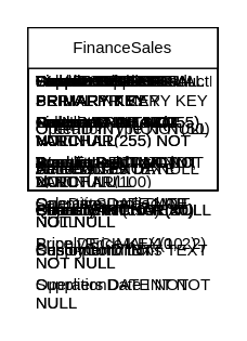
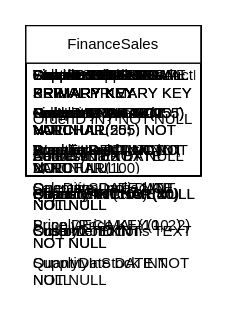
  <mxCell id="0" />
  <mxCell id="1" parent="0" />
  <mxCell id="2" value="Products" style="swimlane;fontStyle=0;childLayout=stackLayout;horizontal=1;startSize=30;horizontalStack=0;resizeParent=1;resizeParentMax=0;resizeLast=0;collapsible=1;marginBottom=0;whiteSpace=wrap;html=1;" parent="1" vertex="1"><mxGeometry x="20" y="20" width="140" height="120" as="geometry" /></mxCell>
- <mxCell id="3" value="ProductID SERIAL PRIMARY KEY" style="text;strokeColor=none;fillColor=none;align=left;verticalAlign=middle;spacingLeft=4;spacingRight=4;overflow=hidden;points=[[0,0.5],[1,0.5]];portConstraint=eastwest;rotatable=0;whiteSpace=wrap;html=1;" parent="2" vertex="1"><mxGeometry y="30" width="140" height="30" as="geometry" /></mxCell>
+ <mxCell id="3" value="Finances SERIAL PRIMARY KEY" style="text;strokeColor=none;fillColor=none;align=left;verticalAlign=middle;spacingLeft=4;spacingRight=4;overflow=hidden;points=[[0,0.5],[1,0.5]];portConstraint=eastwest;rotatable=0;whiteSpace=wrap;html=1;" parent="2" vertex="1"><mxGeometry y="30" width="140" height="30" as="geometry" /></mxCell>
  <mxCell id="4" value="Name VARCHAR(255) NOT NULL" style="text;strokeColor=none;fillColor=none;align=left;verticalAlign=middle;spacingLeft=4;spacingRight=4;overflow=hidden;points=[[0,0.5],[1,0.5]];portConstraint=eastwest;rotatable=0;whiteSpace=wrap;html=1;" parent="2" vertex="1"><mxGeometry y="60" width="140" height="30" as="geometry" /></mxCell>
  <mxCell id="5" value="SportType VARCHAR(100)" style="text;strokeColor=none;fillColor=none;align=left;verticalAlign=middle;spacingLeft=4;spacingRight=4;overflow=hidden;points=[[0,0.5],[1,0.5]];portConstraint=eastwest;rotatable=0;whiteSpace=wrap;html=1;" parent="2" vertex="1"><mxGeometry y="90" width="140" height="30" as="geometry" /></mxCell>
- <mxCell id="6" value="Characteristics TEXT" style="text;strokeColor=none;fillColor=none;align=left;verticalAlign=middle;spacingLeft=4;spacingRight=4;overflow=hidden;points=[[0,0.5],[1,0.5]];portConstraint=eastwest;rotatable=0;whiteSpace=wrap;html=1;" parent="2" vertex="1"><mxGeometry y="120" width="140" height="30" as="geometry" /></mxCell>
+ <mxCell id="6" value="Characteristics KEY" style="text;strokeColor=none;fillColor=none;align=left;verticalAlign=middle;spacingLeft=4;spacingRight=4;overflow=hidden;points=[[0,0.5],[1,0.5]];portConstraint=eastwest;rotatable=0;whiteSpace=wrap;html=1;" parent="2" vertex="1"><mxGeometry y="120" width="140" height="30" as="geometry" /></mxCell>
  <mxCell id="7" value="Price DECIMAL(10, 2) NOT NULL" style="text;strokeColor=none;fillColor=none;align=left;verticalAlign=middle;spacingLeft=4;spacingRight=4;overflow=hidden;points=[[0,0.5],[1,0.5]];portConstraint=eastwest;rotatable=0;whiteSpace=wrap;html=1;" parent="2" vertex="1"><mxGeometry y="150" width="140" height="30" as="geometry" /></mxCell>
- <mxCell id="8" value="OperationDate INT NOT NULL" style="text;strokeColor=none;fillColor=none;align=left;verticalAlign=middle;spacingLeft=4;spacingRight=4;overflow=hidden;points=[[0,0.5],[1,0.5]];portConstraint=eastwest;rotatable=0;whiteSpace=wrap;html=1;" parent="2" vertex="1"><mxGeometry y="180" width="140" height="30" as="geometry" /></mxCell>
+ <mxCell id="8" value="QuantityInStock INT NOT NULL" style="text;strokeColor=none;fillColor=none;align=left;verticalAlign=middle;spacingLeft=4;spacingRight=4;overflow=hidden;points=[[0,0.5],[1,0.5]];portConstraint=eastwest;rotatable=0;whiteSpace=wrap;html=1;" parent="2" vertex="1"><mxGeometry y="180" width="140" height="30" as="geometry" /></mxCell>
  <mxCell id="9" value="Suppliers" style="swimlane;fontStyle=0;childLayout=stackLayout;horizontal=1;startSize=30;horizontalStack=0;resizeParent=1;resizeParentMax=0;resizeLast=0;collapsible=1;marginBottom=0;whiteSpace=wrap;html=1;" parent="1" vertex="1"><mxGeometry x="20" y="20" width="140" height="120" as="geometry" /></mxCell>
  <mxCell id="10" value="SupplierID SERIAL PRIMARY KEY" style="text;strokeColor=none;fillColor=none;align=left;verticalAlign=middle;spacingLeft=4;spacingRight=4;overflow=hidden;points=[[0,0.5],[1,0.5]];portConstraint=eastwest;rotatable=0;whiteSpace=wrap;html=1;" parent="9" vertex="1"><mxGeometry y="30" width="140" height="30" as="geometry" /></mxCell>
  <mxCell id="11" value="CompanyName VARCHAR(255) NOT NULL" style="text;strokeColor=none;fillColor=none;align=left;verticalAlign=middle;spacingLeft=4;spacingRight=4;overflow=hidden;points=[[0,0.5],[1,0.5]];portConstraint=eastwest;rotatable=0;whiteSpace=wrap;html=1;" parent="9" vertex="1"><mxGeometry y="60" width="140" height="30" as="geometry" /></mxCell>
  <mxCell id="12" value="Address TEXT" style="text;strokeColor=none;fillColor=none;align=left;verticalAlign=middle;spacingLeft=4;spacingRight=4;overflow=hidden;points=[[0,0.5],[1,0.5]];portConstraint=eastwest;rotatable=0;whiteSpace=wrap;html=1;" parent="9" vertex="1"><mxGeometry y="90" width="140" height="30" as="geometry" /></mxCell>
  <mxCell id="13" value="Phone VARCHAR(20)" style="text;strokeColor=none;fillColor=none;align=left;verticalAlign=middle;spacingLeft=4;spacingRight=4;overflow=hidden;points=[[0,0.5],[1,0.5]];portConstraint=eastwest;rotatable=0;whiteSpace=wrap;html=1;" parent="9" vertex="1"><mxGeometry y="120" width="140" height="30" as="geometry" /></mxCell>
  <mxCell id="14" value="SupplyConditions TEXT" style="text;strokeColor=none;fillColor=none;align=left;verticalAlign=middle;spacingLeft=4;spacingRight=4;overflow=hidden;points=[[0,0.5],[1,0.5]];portConstraint=eastwest;rotatable=0;whiteSpace=wrap;html=1;" parent="9" vertex="1"><mxGeometry y="150" width="140" height="30" as="geometry" /></mxCell>
  <mxCell id="15" value="Customers" style="swimlane;fontStyle=0;childLayout=stackLayout;horizontal=1;startSize=30;horizontalStack=0;resizeParent=1;resizeParentMax=0;resizeLast=0;collapsible=1;marginBottom=0;whiteSpace=wrap;html=1;" parent="1" vertex="1"><mxGeometry x="20" y="20" width="140" height="120" as="geometry" /></mxCell>
  <mxCell id="16" value="CustomerID SERIAL PRIMARY KEY" style="text;strokeColor=none;fillColor=none;align=left;verticalAlign=middle;spacingLeft=4;spacingRight=4;overflow=hidden;points=[[0,0.5],[1,0.5]];portConstraint=eastwest;rotatable=0;whiteSpace=wrap;html=1;" parent="15" vertex="1"><mxGeometry y="30" width="140" height="30" as="geometry" /></mxCell>
  <mxCell id="17" value="FullName VARCHAR(255) NOT NULL" style="text;strokeColor=none;fillColor=none;align=left;verticalAlign=middle;spacingLeft=4;spacingRight=4;overflow=hidden;points=[[0,0.5],[1,0.5]];portConstraint=eastwest;rotatable=0;whiteSpace=wrap;html=1;" parent="15" vertex="1"><mxGeometry y="60" width="140" height="30" as="geometry" /></mxCell>
- <mxCell id="18" value="Warehouses TEXT" style="text;strokeColor=none;fillColor=none;align=left;verticalAlign=middle;spacingLeft=4;spacingRight=4;overflow=hidden;points=[[0,0.5],[1,0.5]];portConstraint=eastwest;rotatable=0;whiteSpace=wrap;html=1;" parent="15" vertex="1"><mxGeometry y="90" width="140" height="30" as="geometry" /></mxCell>
+ <mxCell id="18" value="ContactInfo TEXT" style="text;strokeColor=none;fillColor=none;align=left;verticalAlign=middle;spacingLeft=4;spacingRight=4;overflow=hidden;points=[[0,0.5],[1,0.5]];portConstraint=eastwest;rotatable=0;whiteSpace=wrap;html=1;" parent="15" vertex="1"><mxGeometry y="90" width="140" height="30" as="geometry" /></mxCell>
  <mxCell id="19" value="Email TEXT(100)" style="text;strokeColor=none;fillColor=none;align=left;verticalAlign=middle;spacingLeft=4;spacingRight=4;overflow=hidden;points=[[0,0.5],[1,0.5]];portConstraint=eastwest;rotatable=0;whiteSpace=wrap;html=1;" parent="15" vertex="1"><mxGeometry y="120" width="140" height="30" as="geometry" /></mxCell>
  <mxCell id="20" value="Orders" style="swimlane;fontStyle=0;childLayout=stackLayout;horizontal=1;startSize=30;horizontalStack=0;resizeParent=1;resizeParentMax=0;resizeLast=0;collapsible=1;marginBottom=0;whiteSpace=wrap;html=1;" parent="1" vertex="1"><mxGeometry x="20" y="20" width="140" height="120" as="geometry" /></mxCell>
- <mxCell id="21" value="OrderID SERIAL PRIMARY KEY" style="text;strokeColor=none;fillColor=none;align=left;verticalAlign=middle;spacingLeft=4;spacingRight=4;overflow=hidden;points=[[0,0.5],[1,0.5]];portConstraint=eastwest;rotatable=0;whiteSpace=wrap;html=1;" parent="20" vertex="1"><mxGeometry y="30" width="140" height="30" as="geometry" /></mxCell>
- <mxCell id="22" value="OrderDate INT NOT NULL" style="text;strokeColor=none;fillColor=none;align=left;verticalAlign=middle;spacingLeft=4;spacingRight=4;overflow=hidden;points=[[0,0.5],[1,0.5]];portConstraint=eastwest;rotatable=0;whiteSpace=wrap;html=1;" parent="20" vertex="1"><mxGeometry y="60" width="140" height="30" as="geometry" /></mxCell>
+ <mxCell id="21" value="OrderID SERIAL DATE KEY" style="text;strokeColor=none;fillColor=none;align=left;verticalAlign=middle;spacingLeft=4;spacingRight=4;overflow=hidden;points=[[0,0.5],[1,0.5]];portConstraint=eastwest;rotatable=0;whiteSpace=wrap;html=1;" parent="20" vertex="1"><mxGeometry y="30" width="140" height="30" as="geometry" /></mxCell>
+ <mxCell id="22" value="OrderDate DATE NOT NULL" style="text;strokeColor=none;fillColor=none;align=left;verticalAlign=middle;spacingLeft=4;spacingRight=4;overflow=hidden;points=[[0,0.5],[1,0.5]];portConstraint=eastwest;rotatable=0;whiteSpace=wrap;html=1;" parent="20" vertex="1"><mxGeometry y="60" width="140" height="30" as="geometry" /></mxCell>
  <mxCell id="23" value="DeliveryDate DATE" style="text;strokeColor=none;fillColor=none;align=left;verticalAlign=middle;spacingLeft=4;spacingRight=4;overflow=hidden;points=[[0,0.5],[1,0.5]];portConstraint=eastwest;rotatable=0;whiteSpace=wrap;html=1;" parent="20" vertex="1"><mxGeometry y="90" width="140" height="30" as="geometry" /></mxCell>
  <mxCell id="24" value="Status VARCHAR(40)" style="text;strokeColor=none;fillColor=none;align=left;verticalAlign=middle;spacingLeft=4;spacingRight=4;overflow=hidden;points=[[0,0.5],[1,0.5]];portConstraint=eastwest;rotatable=0;whiteSpace=wrap;html=1;" parent="20" vertex="1"><mxGeometry y="120" width="140" height="30" as="geometry" /></mxCell>
  <mxCell id="25" value="CustomerID INT" style="text;strokeColor=none;fillColor=none;align=left;verticalAlign=middle;spacingLeft=4;spacingRight=4;overflow=hidden;points=[[0,0.5],[1,0.5]];portConstraint=eastwest;rotatable=0;whiteSpace=wrap;html=1;" parent="20" vertex="1"><mxGeometry y="150" width="140" height="30" as="geometry" /></mxCell>
  <mxCell id="26" value="OrderDetails" style="swimlane;fontStyle=0;childLayout=stackLayout;horizontal=1;startSize=30;horizontalStack=0;resizeParent=1;resizeParentMax=0;resizeLast=0;collapsible=1;marginBottom=0;whiteSpace=wrap;html=1;" parent="1" vertex="1"><mxGeometry x="20" y="20" width="140" height="120" as="geometry" /></mxCell>
  <mxCell id="27" value="OrderDetailID SERIAL PRIMARY KEY" style="text;strokeColor=none;fillColor=none;align=left;verticalAlign=middle;spacingLeft=4;spacingRight=4;overflow=hidden;points=[[0,0.5],[1,0.5]];portConstraint=eastwest;rotatable=0;whiteSpace=wrap;html=1;" parent="26" vertex="1"><mxGeometry y="30" width="140" height="30" as="geometry" /></mxCell>
  <mxCell id="28" value="OrderID INT NOT NULL" style="text;strokeColor=none;fillColor=none;align=left;verticalAlign=middle;spacingLeft=4;spacingRight=4;overflow=hidden;points=[[0,0.5],[1,0.5]];portConstraint=eastwest;rotatable=0;whiteSpace=wrap;html=1;" parent="26" vertex="1"><mxGeometry y="60" width="140" height="30" as="geometry" /></mxCell>
  <mxCell id="29" value="ProductID INT NOT NULL" style="text;strokeColor=none;fillColor=none;align=left;verticalAlign=middle;spacingLeft=4;spacingRight=4;overflow=hidden;points=[[0,0.5],[1,0.5]];portConstraint=eastwest;rotatable=0;whiteSpace=wrap;html=1;" parent="26" vertex="1"><mxGeometry y="90" width="140" height="30" as="geometry" /></mxCell>
  <mxCell id="30" value="Quantity INT NOT NULL" style="text;strokeColor=none;fillColor=none;align=left;verticalAlign=middle;spacingLeft=4;spacingRight=4;overflow=hidden;points=[[0,0.5],[1,0.5]];portConstraint=eastwest;rotatable=0;whiteSpace=wrap;html=1;" parent="26" vertex="1"><mxGeometry y="120" width="140" height="30" as="geometry" /></mxCell>
  <mxCell id="31" value="Warehouses" style="swimlane;fontStyle=0;childLayout=stackLayout;horizontal=1;startSize=30;horizontalStack=0;resizeParent=1;resizeParentMax=0;resizeLast=0;collapsible=1;marginBottom=0;whiteSpace=wrap;html=1;" parent="1" vertex="1"><mxGeometry x="20" y="20" width="140" height="120" as="geometry" /></mxCell>
  <mxCell id="32" value="WarehouseID SERIAL PRIMARY KEY" style="text;strokeColor=none;fillColor=none;align=left;verticalAlign=middle;spacingLeft=4;spacingRight=4;overflow=hidden;points=[[0,0.5],[1,0.5]];portConstraint=eastwest;rotatable=0;whiteSpace=wrap;html=1;" parent="31" vertex="1"><mxGeometry y="30" width="140" height="30" as="geometry" /></mxCell>
  <mxCell id="33" value="Name VARCHAR(255) NOT NULL" style="text;strokeColor=none;fillColor=none;align=left;verticalAlign=middle;spacingLeft=4;spacingRight=4;overflow=hidden;points=[[0,0.5],[1,0.5]];portConstraint=eastwest;rotatable=0;whiteSpace=wrap;html=1;" parent="31" vertex="1"><mxGeometry y="60" width="140" height="30" as="geometry" /></mxCell>
  <mxCell id="34" value="Address TEXT" style="text;strokeColor=none;fillColor=none;align=left;verticalAlign=middle;spacingLeft=4;spacingRight=4;overflow=hidden;points=[[0,0.5],[1,0.5]];portConstraint=eastwest;rotatable=0;whiteSpace=wrap;html=1;" parent="31" vertex="1"><mxGeometry y="90" width="140" height="30" as="geometry" /></mxCell>
  <mxCell id="35" value="Capacity INT" style="text;strokeColor=none;fillColor=none;align=left;verticalAlign=middle;spacingLeft=4;spacingRight=4;overflow=hidden;points=[[0,0.5],[1,0.5]];portConstraint=eastwest;rotatable=0;whiteSpace=wrap;html=1;" parent="31" vertex="1"><mxGeometry y="120" width="140" height="30" as="geometry" /></mxCell>
  <mxCell id="36" value="Sales" style="swimlane;fontStyle=0;childLayout=stackLayout;horizontal=1;startSize=30;horizontalStack=0;resizeParent=1;resizeParentMax=0;resizeLast=0;collapsible=1;marginBottom=0;whiteSpace=wrap;html=1;" parent="1" vertex="1"><mxGeometry x="20" y="20" width="140" height="120" as="geometry" /></mxCell>
  <mxCell id="37" value="SaleID SERIAL PRIMARY KEY" style="text;strokeColor=none;fillColor=none;align=left;verticalAlign=middle;spacingLeft=4;spacingRight=4;overflow=hidden;points=[[0,0.5],[1,0.5]];portConstraint=eastwest;rotatable=0;whiteSpace=wrap;html=1;" parent="36" vertex="1"><mxGeometry y="30" width="140" height="30" as="geometry" /></mxCell>
  <mxCell id="38" value="ProductID INT NOT NULL" style="text;strokeColor=none;fillColor=none;align=left;verticalAlign=middle;spacingLeft=4;spacingRight=4;overflow=hidden;points=[[0,0.5],[1,0.5]];portConstraint=eastwest;rotatable=0;whiteSpace=wrap;html=1;" parent="36" vertex="1"><mxGeometry y="60" width="140" height="30" as="geometry" /></mxCell>
  <mxCell id="39" value="QuantitySold INT NOT NULL" style="text;strokeColor=none;fillColor=none;align=left;verticalAlign=middle;spacingLeft=4;spacingRight=4;overflow=hidden;points=[[0,0.5],[1,0.5]];portConstraint=eastwest;rotatable=0;whiteSpace=wrap;html=1;" parent="36" vertex="1"><mxGeometry y="90" width="140" height="30" as="geometry" /></mxCell>
  <mxCell id="40" value="SaleDate DATE NOT NULL" style="text;strokeColor=none;fillColor=none;align=left;verticalAlign=middle;spacingLeft=4;spacingRight=4;overflow=hidden;points=[[0,0.5],[1,0.5]];portConstraint=eastwest;rotatable=0;whiteSpace=wrap;html=1;" parent="36" vertex="1"><mxGeometry y="120" width="140" height="30" as="geometry" /></mxCell>
  <mxCell id="41" value="CustomerID INT" style="text;strokeColor=none;fillColor=none;align=left;verticalAlign=middle;spacingLeft=4;spacingRight=4;overflow=hidden;points=[[0,0.5],[1,0.5]];portConstraint=eastwest;rotatable=0;whiteSpace=wrap;html=1;" parent="36" vertex="1"><mxGeometry y="150" width="140" height="30" as="geometry" /></mxCell>
  <mxCell id="42" value="Finances" style="swimlane;fontStyle=0;childLayout=stackLayout;horizontal=1;startSize=30;horizontalStack=0;resizeParent=1;resizeParentMax=0;resizeLast=0;collapsible=1;marginBottom=0;whiteSpace=wrap;html=1;" parent="1" vertex="1"><mxGeometry x="20" y="20" width="140" height="120" as="geometry" /></mxCell>
  <mxCell id="43" value="FinanceID SERIAL PRIMARY KEY" style="text;strokeColor=none;fillColor=none;align=left;verticalAlign=middle;spacingLeft=4;spacingRight=4;overflow=hidden;points=[[0,0.5],[1,0.5]];portConstraint=eastwest;rotatable=0;whiteSpace=wrap;html=1;" parent="42" vertex="1"><mxGeometry y="30" width="140" height="30" as="geometry" /></mxCell>
- <mxCell id="44" value="OperationType NOT(50)" style="text;strokeColor=none;fillColor=none;align=left;verticalAlign=middle;spacingLeft=4;spacingRight=4;overflow=hidden;points=[[0,0.5],[1,0.5]];portConstraint=eastwest;rotatable=0;whiteSpace=wrap;html=1;" parent="42" vertex="1"><mxGeometry y="60" width="140" height="30" as="geometry" /></mxCell>
+ <mxCell id="44" value="OperationType VARCHAR(50)" style="text;strokeColor=none;fillColor=none;align=left;verticalAlign=middle;spacingLeft=4;spacingRight=4;overflow=hidden;points=[[0,0.5],[1,0.5]];portConstraint=eastwest;rotatable=0;whiteSpace=wrap;html=1;" parent="42" vertex="1"><mxGeometry y="60" width="140" height="30" as="geometry" /></mxCell>
  <mxCell id="45" value="Amount DECIMAL(10, 2) NOT NULL" style="text;strokeColor=none;fillColor=none;align=left;verticalAlign=middle;spacingLeft=4;spacingRight=4;overflow=hidden;points=[[0,0.5],[1,0.5]];portConstraint=eastwest;rotatable=0;whiteSpace=wrap;html=1;" parent="42" vertex="1"><mxGeometry y="90" width="140" height="30" as="geometry" /></mxCell>
  <mxCell id="46" value="OperationDate DATE NOT NULL" style="text;strokeColor=none;fillColor=none;align=left;verticalAlign=middle;spacingLeft=4;spacingRight=4;overflow=hidden;points=[[0,0.5],[1,0.5]];portConstraint=eastwest;rotatable=0;whiteSpace=wrap;html=1;" parent="42" vertex="1"><mxGeometry y="120" width="140" height="30" as="geometry" /></mxCell>
- <mxCell id="47" value="Description TEXT" style="text;strokeColor=none;fillColor=none;align=left;verticalAlign=middle;spacingLeft=4;spacingRight=4;overflow=hidden;points=[[0,0.5],[1,0.5]];portConstraint=eastwest;rotatable=0;whiteSpace=wrap;html=1;" parent="42" vertex="1"><mxGeometry y="150" width="140" height="30" as="geometry" /></mxCell>
+ <mxCell id="47" value="OrderID TEXT" style="text;strokeColor=none;fillColor=none;align=left;verticalAlign=middle;spacingLeft=4;spacingRight=4;overflow=hidden;points=[[0,0.5],[1,0.5]];portConstraint=eastwest;rotatable=0;whiteSpace=wrap;html=1;" parent="42" vertex="1"><mxGeometry y="150" width="140" height="30" as="geometry" /></mxCell>
  <mxCell id="48" value="Stock" style="swimlane;fontStyle=0;childLayout=stackLayout;horizontal=1;startSize=30;horizontalStack=0;resizeParent=1;resizeParentMax=0;resizeLast=0;collapsible=1;marginBottom=0;whiteSpace=wrap;html=1;" parent="1" vertex="1"><mxGeometry x="20" y="20" width="140" height="120" as="geometry" /></mxCell>
  <mxCell id="49" value="StockID SERIAL PRIMARY KEY" style="text;strokeColor=none;fillColor=none;align=left;verticalAlign=middle;spacingLeft=4;spacingRight=4;overflow=hidden;points=[[0,0.5],[1,0.5]];portConstraint=eastwest;rotatable=0;whiteSpace=wrap;html=1;" parent="48" vertex="1"><mxGeometry y="30" width="140" height="30" as="geometry" /></mxCell>
  <mxCell id="50" value="ProductID INT NOT NULL" style="text;strokeColor=none;fillColor=none;align=left;verticalAlign=middle;spacingLeft=4;spacingRight=4;overflow=hidden;points=[[0,0.5],[1,0.5]];portConstraint=eastwest;rotatable=0;whiteSpace=wrap;html=1;" parent="48" vertex="1"><mxGeometry y="60" width="140" height="30" as="geometry" /></mxCell>
  <mxCell id="51" value="WarehouseID INT NOT NULL" style="text;strokeColor=none;fillColor=none;align=left;verticalAlign=middle;spacingLeft=4;spacingRight=4;overflow=hidden;points=[[0,0.5],[1,0.5]];portConstraint=eastwest;rotatable=0;whiteSpace=wrap;html=1;" parent="48" vertex="1"><mxGeometry y="90" width="140" height="30" as="geometry" /></mxCell>
  <mxCell id="52" value="Quantity INT NOT NULL" style="text;strokeColor=none;fillColor=none;align=left;verticalAlign=middle;spacingLeft=4;spacingRight=4;overflow=hidden;points=[[0,0.5],[1,0.5]];portConstraint=eastwest;rotatable=0;whiteSpace=wrap;html=1;" parent="48" vertex="1"><mxGeometry y="120" width="140" height="30" as="geometry" /></mxCell>
  <mxCell id="53" value="SupplierProducts" style="swimlane;fontStyle=0;childLayout=stackLayout;horizontal=1;startSize=30;horizontalStack=0;resizeParent=1;resizeParentMax=0;resizeLast=0;collapsible=1;marginBottom=0;whiteSpace=wrap;html=1;" parent="1" vertex="1"><mxGeometry x="20" y="20" width="140" height="120" as="geometry" /></mxCell>
- <mxCell id="54" value="SupplierProductID SERIAL INT KEY" style="text;strokeColor=none;fillColor=none;align=left;verticalAlign=middle;spacingLeft=4;spacingRight=4;overflow=hidden;points=[[0,0.5],[1,0.5]];portConstraint=eastwest;rotatable=0;whiteSpace=wrap;html=1;" parent="53" vertex="1"><mxGeometry y="30" width="140" height="30" as="geometry" /></mxCell>
+ <mxCell id="54" value="SupplierProductID SERIAL PRIMARY KEY" style="text;strokeColor=none;fillColor=none;align=left;verticalAlign=middle;spacingLeft=4;spacingRight=4;overflow=hidden;points=[[0,0.5],[1,0.5]];portConstraint=eastwest;rotatable=0;whiteSpace=wrap;html=1;" parent="53" vertex="1"><mxGeometry y="30" width="140" height="30" as="geometry" /></mxCell>
  <mxCell id="55" value="SupplierID INT NOT NULL" style="text;strokeColor=none;fillColor=none;align=left;verticalAlign=middle;spacingLeft=4;spacingRight=4;overflow=hidden;points=[[0,0.5],[1,0.5]];portConstraint=eastwest;rotatable=0;whiteSpace=wrap;html=1;" parent="53" vertex="1"><mxGeometry y="60" width="140" height="30" as="geometry" /></mxCell>
  <mxCell id="56" value="ProductID INT NOT NULL" style="text;strokeColor=none;fillColor=none;align=left;verticalAlign=middle;spacingLeft=4;spacingRight=4;overflow=hidden;points=[[0,0.5],[1,0.5]];portConstraint=eastwest;rotatable=0;whiteSpace=wrap;html=1;" parent="53" vertex="1"><mxGeometry y="90" width="140" height="30" as="geometry" /></mxCell>
  <mxCell id="57" value="QuantitySupplied INT NOT NULL" style="text;strokeColor=none;fillColor=none;align=left;verticalAlign=middle;spacingLeft=4;spacingRight=4;overflow=hidden;points=[[0,0.5],[1,0.5]];portConstraint=eastwest;rotatable=0;whiteSpace=wrap;html=1;" parent="53" vertex="1"><mxGeometry y="120" width="140" height="30" as="geometry" /></mxCell>
  <mxCell id="58" value="SupplyPrice KEY(10, 2) NOT NULL" style="text;strokeColor=none;fillColor=none;align=left;verticalAlign=middle;spacingLeft=4;spacingRight=4;overflow=hidden;points=[[0,0.5],[1,0.5]];portConstraint=eastwest;rotatable=0;whiteSpace=wrap;html=1;" parent="53" vertex="1"><mxGeometry y="150" width="140" height="30" as="geometry" /></mxCell>
- <mxCell id="59" value="Suppliers DATE NOT NULL" style="text;strokeColor=none;fillColor=none;align=left;verticalAlign=middle;spacingLeft=4;spacingRight=4;overflow=hidden;points=[[0,0.5],[1,0.5]];portConstraint=eastwest;rotatable=0;whiteSpace=wrap;html=1;" parent="53" vertex="1"><mxGeometry y="180" width="140" height="30" as="geometry" /></mxCell>
+ <mxCell id="59" value="SupplyDate DATE NOT NULL" style="text;strokeColor=none;fillColor=none;align=left;verticalAlign=middle;spacingLeft=4;spacingRight=4;overflow=hidden;points=[[0,0.5],[1,0.5]];portConstraint=eastwest;rotatable=0;whiteSpace=wrap;html=1;" parent="53" vertex="1"><mxGeometry y="180" width="140" height="30" as="geometry" /></mxCell>
  <mxCell id="60" value="FinanceSupplierProducts" style="swimlane;fontStyle=0;childLayout=stackLayout;horizontal=1;startSize=30;horizontalStack=0;resizeParent=1;resizeParentMax=0;resizeLast=0;collapsible=1;marginBottom=0;whiteSpace=wrap;html=1;" parent="1" vertex="1"><mxGeometry x="20" y="20" width="140" height="120" as="geometry" /></mxCell>
  <mxCell id="61" value="FinanceSupplierProductID SERIAL PRIMARY KEY" style="text;strokeColor=none;fillColor=none;align=left;verticalAlign=middle;spacingLeft=4;spacingRight=4;overflow=hidden;points=[[0,0.5],[1,0.5]];portConstraint=eastwest;rotatable=0;whiteSpace=wrap;html=1;" parent="60" vertex="1"><mxGeometry y="30" width="140" height="30" as="geometry" /></mxCell>
  <mxCell id="62" value="FinanceID INT NOT NULL" style="text;strokeColor=none;fillColor=none;align=left;verticalAlign=middle;spacingLeft=4;spacingRight=4;overflow=hidden;points=[[0,0.5],[1,0.5]];portConstraint=eastwest;rotatable=0;whiteSpace=wrap;html=1;" parent="60" vertex="1"><mxGeometry y="60" width="140" height="30" as="geometry" /></mxCell>
  <mxCell id="63" value="SupplierProductID INT NOT NULL" style="text;strokeColor=none;fillColor=none;align=left;verticalAlign=middle;spacingLeft=4;spacingRight=4;overflow=hidden;points=[[0,0.5],[1,0.5]];portConstraint=eastwest;rotatable=0;whiteSpace=wrap;html=1;" parent="60" vertex="1"><mxGeometry y="90" width="140" height="30" as="geometry" /></mxCell>
  <mxCell id="64" value="FinanceSales" style="swimlane;fontStyle=0;childLayout=stackLayout;horizontal=1;startSize=30;horizontalStack=0;resizeParent=1;resizeParentMax=0;resizeLast=0;collapsible=1;marginBottom=0;whiteSpace=wrap;html=1;" parent="1" vertex="1"><mxGeometry x="20" y="20" width="140" height="120" as="geometry" /></mxCell>
  <mxCell id="65" value="FinanceSaleID SERIAL PRIMARY KEY" style="text;strokeColor=none;fillColor=none;align=left;verticalAlign=middle;spacingLeft=4;spacingRight=4;overflow=hidden;points=[[0,0.5],[1,0.5]];portConstraint=eastwest;rotatable=0;whiteSpace=wrap;html=1;" parent="64" vertex="1"><mxGeometry y="30" width="140" height="30" as="geometry" /></mxCell>
  <mxCell id="66" value="FinanceID INT NOT NULL" style="text;strokeColor=none;fillColor=none;align=left;verticalAlign=middle;spacingLeft=4;spacingRight=4;overflow=hidden;points=[[0,0.5],[1,0.5]];portConstraint=eastwest;rotatable=0;whiteSpace=wrap;html=1;" parent="64" vertex="1"><mxGeometry y="60" width="140" height="30" as="geometry" /></mxCell>
  <mxCell id="67" value="SaleID INT NOT NULL" style="text;strokeColor=none;fillColor=none;align=left;verticalAlign=middle;spacingLeft=4;spacingRight=4;overflow=hidden;points=[[0,0.5],[1,0.5]];portConstraint=eastwest;rotatable=0;whiteSpace=wrap;html=1;" parent="64" vertex="1"><mxGeometry y="90" width="140" height="30" as="geometry" /></mxCell>
